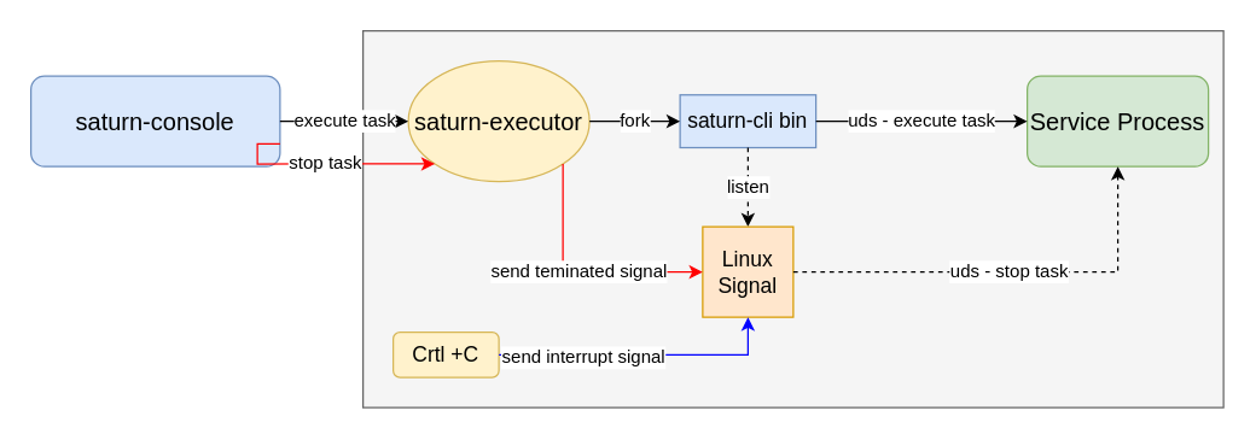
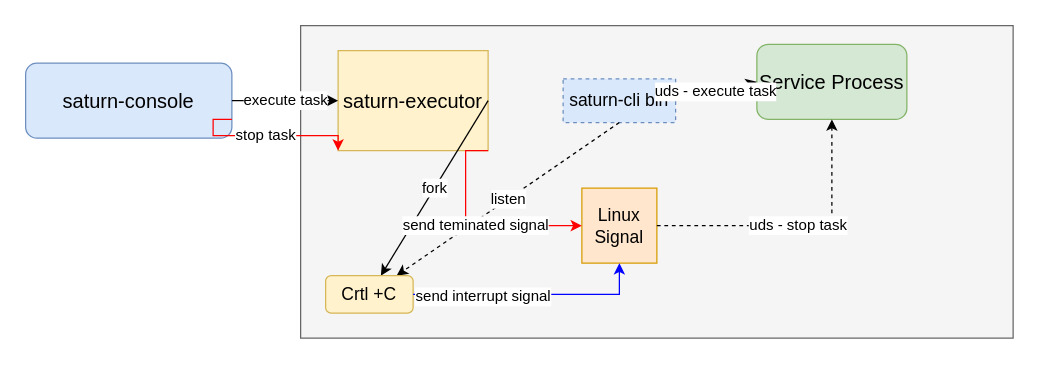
  <mxCell id="0" />
  <mxCell id="1" parent="0" />
  <mxCell id="2" value="&lt;font style=&quot;font-size: 16px;&quot;&gt;saturn-console&lt;/font&gt;" style="rounded=1;whiteSpace=wrap;html=1;fillColor=#dae8fc;strokeColor=#6c8ebf;" vertex="1" parent="1"><mxGeometry x="20" y="50" width="165" height="60" as="geometry" /></mxCell>
  <mxCell id="3" value="" style="rounded=0;whiteSpace=wrap;html=1;fillColor=#f5f5f5;strokeColor=#666666;fontColor=#333333;" vertex="1" parent="1"><mxGeometry x="240" y="20" width="570" height="250" as="geometry" /></mxCell>
- <mxCell id="4" value="&lt;font style=&quot;font-size: 16px;&quot;&gt;saturn-executor&lt;/font&gt;" style="ellipse;whiteSpace=wrap;html=1;fillColor=#fff2cc;strokeColor=#d6b656;" vertex="1" parent="1"><mxGeometry x="270" y="40" width="120" height="80" as="geometry" /></mxCell>
- <mxCell id="5" value="&lt;font style=&quot;font-size: 16px;&quot;&gt;Service Process&lt;/font&gt;" style="rounded=1;whiteSpace=wrap;html=1;fillColor=#d5e8d4;strokeColor=#82b366;" vertex="1" parent="1"><mxGeometry x="680" y="50" width="120" height="60" as="geometry" /></mxCell>
+ <mxCell id="4" value="&lt;font style=&quot;font-size: 16px;&quot;&gt;saturn-executor&lt;/font&gt;" style="whiteSpace=wrap;html=1;fillColor=#fff2cc;strokeColor=#d6b656;rounded=0;" vertex="1" parent="1"><mxGeometry x="270" y="40" width="120" height="80" as="geometry" /></mxCell>
+ <mxCell id="5" value="&lt;font style=&quot;font-size: 16px;&quot;&gt;Service Process&lt;/font&gt;" style="rounded=1;whiteSpace=wrap;html=1;fillColor=#d5e8d4;strokeColor=#82b366;" vertex="1" parent="1"><mxGeometry x="605" y="35" width="120" height="60" as="geometry" /></mxCell>
  <mxCell id="6" value="&lt;font style=&quot;font-size: 12px;&quot;&gt;execute task&lt;/font&gt;" style="endArrow=classic;html=1;exitX=1;exitY=0.5;exitDx=0;exitDy=0;entryX=0;entryY=0.5;entryDx=0;entryDy=0;" edge="1" parent="1" source="2" target="4"><mxGeometry width="50" height="50" relative="1" as="geometry"><mxPoint x="150" y="240" as="sourcePoint" /><mxPoint x="200" y="190" as="targetPoint" /></mxGeometry></mxCell>
- <mxCell id="7" value="&lt;font style=&quot;font-size: 14px;&quot;&gt;saturn-cli bin&lt;/font&gt;" style="rounded=0;whiteSpace=wrap;html=1;fillColor=#dae8fc;strokeColor=#6c8ebf;" vertex="1" parent="1"><mxGeometry x="450" y="62.5" width="90" height="35" as="geometry" /></mxCell>
- <mxCell id="8" value="&lt;font style=&quot;font-size: 12px;&quot;&gt;fork&lt;/font&gt;" style="endArrow=classic;html=1;rounded=0;exitX=1;exitY=0.5;exitDx=0;exitDy=0;entryX=0;entryY=0.5;entryDx=0;entryDy=0;" edge="1" parent="1" source="4" target="7"><mxGeometry width="50" height="50" relative="1" as="geometry"><mxPoint x="400" y="140" as="sourcePoint" /><mxPoint x="450" y="90" as="targetPoint" /></mxGeometry></mxCell>
+ <mxCell id="7" value="&lt;font style=&quot;font-size: 14px;&quot;&gt;saturn-cli bin&lt;/font&gt;" style="rounded=0;whiteSpace=wrap;html=1;fillColor=#dae8fc;strokeColor=#6c8ebf;dashed=1;" vertex="1" parent="1"><mxGeometry x="450" y="62.5" width="90" height="35" as="geometry" /></mxCell>
+ <mxCell id="8" value="&lt;font style=&quot;font-size: 12px;&quot;&gt;fork&lt;/font&gt;" style="endArrow=classic;html=1;rounded=0;exitX=1;exitY=0.5;exitDx=0;exitDy=0;" edge="1" parent="1" source="4" target="15"><mxGeometry width="50" height="50" relative="1" as="geometry"><mxPoint x="400" y="140" as="sourcePoint" /><mxPoint x="450" y="90" as="targetPoint" /></mxGeometry></mxCell>
  <mxCell id="9" value="&lt;font style=&quot;font-size: 12px;&quot;&gt;uds - execute task&lt;/font&gt;" style="endArrow=classic;html=1;rounded=0;exitX=1;exitY=0.5;exitDx=0;exitDy=0;entryX=0;entryY=0.5;entryDx=0;entryDy=0;" edge="1" parent="1" source="7" target="5"><mxGeometry width="50" height="50" relative="1" as="geometry"><mxPoint x="610" y="150" as="sourcePoint" /><mxPoint x="660" y="100" as="targetPoint" /></mxGeometry></mxCell>
- <mxCell id="10" value="&lt;font style=&quot;font-size: 12px;&quot;&gt;listen&lt;/font&gt;" style="endArrow=classic;html=1;rounded=0;exitX=0.5;exitY=1;exitDx=0;exitDy=0;entryX=0.5;entryY=0;entryDx=0;entryDy=0;dashed=1;" edge="1" parent="1" source="7" target="11"><mxGeometry width="50" height="50" relative="1" as="geometry"><mxPoint x="490" y="190" as="sourcePoint" /><mxPoint x="540" y="140" as="targetPoint" /></mxGeometry></mxCell>
+ <mxCell id="10" value="&lt;font style=&quot;font-size: 12px;&quot;&gt;listen&lt;/font&gt;" style="endArrow=classic;html=1;rounded=0;exitX=0.5;exitY=1;exitDx=0;exitDy=0;dashed=1;" edge="1" parent="1" source="7" target="15"><mxGeometry width="50" height="50" relative="1" as="geometry"><mxPoint x="490" y="190" as="sourcePoint" /><mxPoint x="540" y="140" as="targetPoint" /></mxGeometry></mxCell>
  <mxCell id="11" value="&lt;font style=&quot;font-size: 14px;&quot;&gt;Linux Signal&lt;/font&gt;" style="whiteSpace=wrap;html=1;aspect=fixed;fillColor=#ffe6cc;strokeColor=#d79b00;rounded=0;" vertex="1" parent="1"><mxGeometry x="465" y="150" width="60" height="60" as="geometry" /></mxCell>
  <mxCell id="12" value="&lt;font style=&quot;font-size: 12px;&quot;&gt;uds - stop task&lt;/font&gt;" style="endArrow=classic;html=1;rounded=0;exitX=1;exitY=0.5;exitDx=0;exitDy=0;entryX=0.5;entryY=1;entryDx=0;entryDy=0;edgeStyle=orthogonalEdgeStyle;dashed=1;" edge="1" parent="1" source="11" target="5"><mxGeometry x="0.004" width="50" height="50" relative="1" as="geometry"><mxPoint x="610" y="220" as="sourcePoint" /><mxPoint x="660" y="170" as="targetPoint" /><mxPoint as="offset" /></mxGeometry></mxCell>
  <mxCell id="13" value="&lt;font style=&quot;font-size: 12px;&quot;&gt;stop task&lt;/font&gt;" style="endArrow=classic;html=1;rounded=0;exitX=1;exitY=0.75;exitDx=0;exitDy=0;entryX=0;entryY=1;entryDx=0;entryDy=0;edgeStyle=orthogonalEdgeStyle;strokeColor=#FF0000;" edge="1" parent="1" source="2" target="4"><mxGeometry x="-0.005" width="50" height="50" relative="1" as="geometry"><mxPoint x="100" y="220" as="sourcePoint" /><mxPoint x="150" y="170" as="targetPoint" /><Array as="points"><mxPoint x="170" y="95" /><mxPoint x="170" y="108" /></Array><mxPoint as="offset" /></mxGeometry></mxCell>
  <mxCell id="14" value="&lt;font style=&quot;font-size: 12px;&quot;&gt;send teminated signal&lt;/font&gt;" style="endArrow=classic;html=1;rounded=0;exitX=1;exitY=1;exitDx=0;exitDy=0;entryX=0;entryY=0.5;entryDx=0;entryDy=0;edgeStyle=orthogonalEdgeStyle;strokeColor=#FF0000;" edge="1" parent="1" source="4" target="11"><mxGeometry width="50" height="50" relative="1" as="geometry"><mxPoint x="320" y="210" as="sourcePoint" /><mxPoint x="370" y="160" as="targetPoint" /><Array as="points"><mxPoint x="372" y="180" /></Array></mxGeometry></mxCell>
  <mxCell id="15" value="&lt;font style=&quot;font-size: 14px;&quot;&gt;Crtl +C&lt;/font&gt;" style="rounded=1;whiteSpace=wrap;html=1;fillColor=#fff2cc;strokeColor=#d6b656;" vertex="1" parent="1"><mxGeometry x="260" y="220" width="70" height="30" as="geometry" /></mxCell>
  <mxCell id="16" value="" style="endArrow=classic;html=1;rounded=0;exitX=1;exitY=0.5;exitDx=0;exitDy=0;entryX=0.5;entryY=1;entryDx=0;entryDy=0;strokeColor=#0000FF;edgeStyle=orthogonalEdgeStyle;" edge="1" parent="1" source="15" target="11"><mxGeometry width="50" height="50" relative="1" as="geometry"><mxPoint x="420" y="270" as="sourcePoint" /><mxPoint x="470" y="220" as="targetPoint" /></mxGeometry></mxCell>
  <mxCell id="17" value="&lt;font style=&quot;font-size: 12px;&quot;&gt;send interrupt signal&lt;/font&gt;" style="edgeLabel;html=1;align=center;verticalAlign=middle;resizable=0;points=[];" vertex="1" connectable="0" parent="16"><mxGeometry x="-0.416" y="-1" relative="1" as="geometry"><mxPoint as="offset" /></mxGeometry></mxCell>
